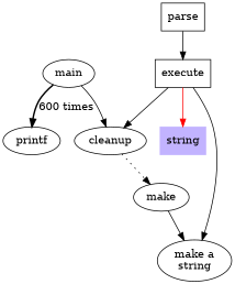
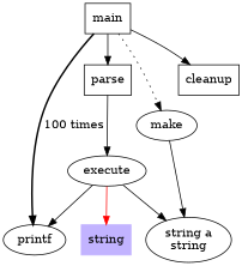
  digraph {
-   n1 [label=main shape=ellipse]
+   n1 [label=main shape=box]
    n2 [label=parse shape=box]
    n3 [label=make]
-   n4 [label=cleanup]
+   n4 [label=cleanup shape=box]
    n5 [label=printf]
-   n6 [label=execute shape=box]
-   n7 [label="make a\nstring"]
+   n6 [label=execute]
+   n7 [label="string a\nstring"]
    n8 [color=".7 .3 1.0" label=string shape=box style=filled]
-   n4 -> n3 [style=dotted]
+   n1 -> n2 [weight=8]
+   n1 -> n3 [style=dotted]
    n1 -> n4
-   n1 -> n5 [label="600 times" style=bold]
+   n1 -> n5 [label="100 times" style=bold]
    n2 -> n6
    n3 -> n7
-   n6 -> n4
+   n6 -> n5
    n6 -> n7
    n6 -> n8 [color=red]
  }
